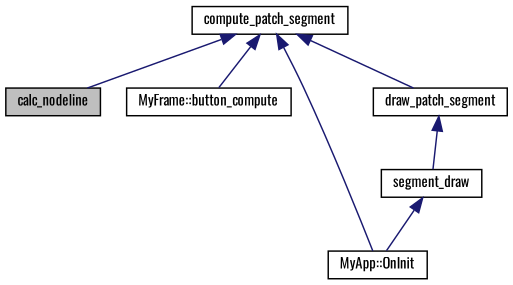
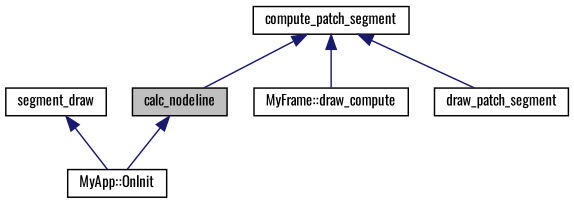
  digraph {
    fontname=Oswald
    rankdir=TB
    node [color=black fillcolor=white fontname=Oswald fontsize=10 shape=record style=filled]
    edge [color=midnightblue dir=back fontname=Oswald fontsize=10 labelfontname=Helvetica labelfontsize=10 style=solid]
    n1 [fillcolor=grey75 fontcolor=black height=0.2 label=calc_nodeline width=0.4]
    n2 [height=0.2 label=compute_patch_segment width=0.4]
-   n3 [height=0.2 label="MyFrame::button_compute" width=0.4]
+   n3 [height=0.2 label="MyFrame::draw_compute" width=0.4]
    n4 [height=0.2 label="MyApp::OnInit" width=0.4]
    n5 [height=0.2 label=draw_patch_segment width=0.4]
    n6 [height=0.2 label=segment_draw width=0.4]
    n2 -> n1
    n2 -> n3
-   n2 -> n4
+   n1 -> n4
    n2 -> n5
-   n5 -> n6
    n6 -> n4
  }
